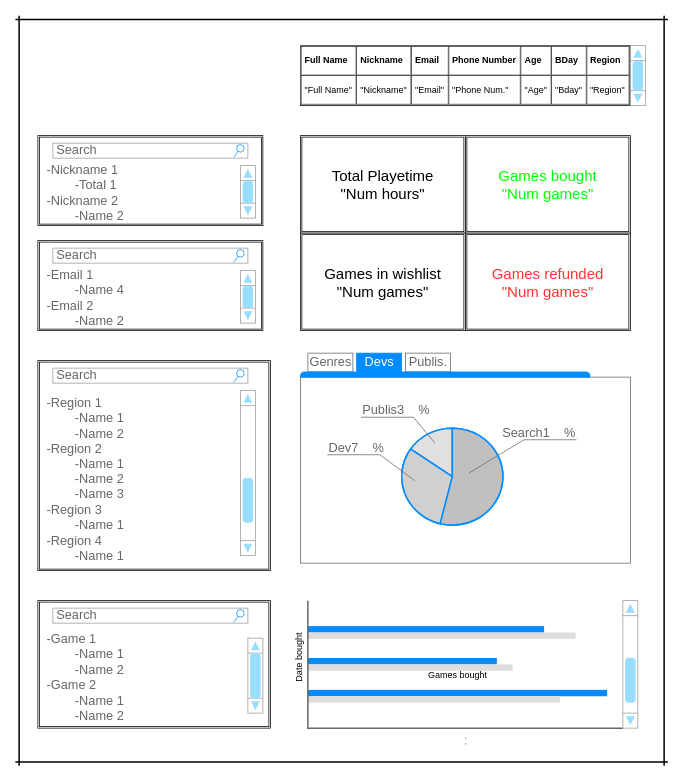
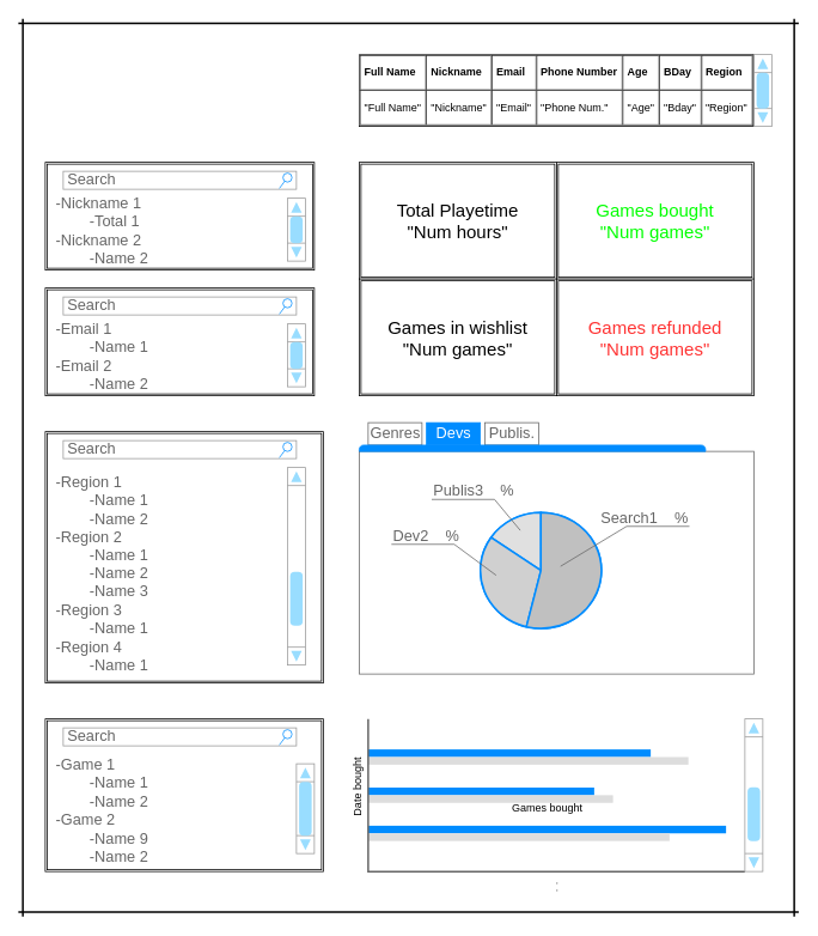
  <mxCell id="0" />
  <mxCell id="1" parent="0" />
  <mxCell id="2" value="" style="strokeWidth=1;shadow=0;dashed=0;align=center;html=1;shape=mxgraph.mockup.containers.marginRect2;rectMarginTop=32;strokeColor=#666666;gradientColor=none;" parent="1" vertex="1"><mxGeometry x="400" y="470" width="440" height="280" as="geometry" /></mxCell>
  <mxCell id="3" value="Genres" style="strokeColor=inherit;fillColor=inherit;gradientColor=inherit;strokeWidth=1;shadow=0;dashed=0;align=center;html=1;shape=mxgraph.mockup.containers.rrect;rSize=0;fontSize=17;fontColor=#666666;gradientColor=none;" parent="2" vertex="1"><mxGeometry width="60" height="25" relative="1" as="geometry"><mxPoint x="10" as="offset" /></mxGeometry></mxCell>
  <mxCell id="4" value="Devs" style="strokeWidth=1;shadow=0;dashed=0;align=center;html=1;shape=mxgraph.mockup.containers.rrect;rSize=0;fontSize=17;fontColor=#ffffff;strokeColor=#008cff;fillColor=#008cff;" parent="2" vertex="1"><mxGeometry width="60" height="25" relative="1" as="geometry"><mxPoint x="75" as="offset" /></mxGeometry></mxCell>
  <mxCell id="5" value="Publis." style="strokeColor=inherit;fillColor=inherit;gradientColor=inherit;strokeWidth=1;shadow=0;dashed=0;align=center;html=1;shape=mxgraph.mockup.containers.rrect;rSize=0;fontSize=17;fontColor=#666666;gradientColor=none;sketch=0;" parent="2" vertex="1"><mxGeometry width="60" height="25" relative="1" as="geometry"><mxPoint x="140" as="offset" /></mxGeometry></mxCell>
  <mxCell id="6" value="" style="strokeWidth=1;shadow=0;dashed=0;align=center;html=1;shape=mxgraph.mockup.containers.topButton;rSize=5;strokeColor=#008cff;fillColor=#008cff;gradientColor=none;resizeWidth=1;movable=0;deletable=1;" parent="2" vertex="1"><mxGeometry width="386.122" height="7" relative="1" as="geometry"><mxPoint y="25" as="offset" /></mxGeometry></mxCell>
  <mxCell id="7" value="" style="verticalLabelPosition=bottom;shadow=0;dashed=0;align=center;html=1;verticalAlign=top;strokeWidth=1;shape=mxgraph.mockup.graphics.pieChart;strokeColor=#008cff;parts=10,20,35;partColors=#e0e0e0,#d0d0d0,#c0c0c0,#b0b0b0,#a0a0a0;strokeWidth=2;" parent="2" vertex="1"><mxGeometry x="135.14" y="100" width="134.86" height="129.23" as="geometry" /></mxCell>
- <mxCell id="8" value="Dev7&amp;nbsp; &amp;nbsp; %" style="strokeWidth=1;shadow=0;dashed=0;align=center;html=1;shape=mxgraph.mockup.text.callout;linkText=;textSize=17;textColor=#666666;callDir=NW;callStyle=line;fontSize=17;fontColor=#666666;align=left;verticalAlign=top;strokeColor=#666666;sketch=0;fillColor=#FFFFFF;" parent="2" vertex="1"><mxGeometry x="35.918" y="110" width="116.735" height="60" as="geometry" /></mxCell>
+ <mxCell id="8" value="Dev2&amp;nbsp; &amp;nbsp; %" style="strokeWidth=1;shadow=0;dashed=0;align=center;html=1;shape=mxgraph.mockup.text.callout;linkText=;textSize=17;textColor=#666666;callDir=NW;callStyle=line;fontSize=17;fontColor=#666666;align=left;verticalAlign=top;strokeColor=#666666;sketch=0;fillColor=#FFFFFF;" parent="2" vertex="1"><mxGeometry x="35.918" y="110" width="116.735" height="60" as="geometry" /></mxCell>
  <mxCell id="9" value="Search1&amp;nbsp; &amp;nbsp; %" style="strokeWidth=1;shadow=0;dashed=0;align=center;html=1;shape=mxgraph.mockup.text.callout;linkText=;textSize=17;textColor=#666666;callDir=NE;callStyle=line;fontSize=17;fontColor=#666666;align=right;verticalAlign=top;strokeColor=#666666;sketch=0;fillColor=#FFFFFF;" parent="2" vertex="1"><mxGeometry x="224.49" y="90" width="143.673" height="70" as="geometry" /></mxCell>
  <mxCell id="10" value="Publis3&amp;nbsp; &amp;nbsp; %" style="strokeWidth=1;shadow=0;dashed=0;align=center;html=1;shape=mxgraph.mockup.text.callout;linkText=;textSize=17;textColor=#666666;callDir=NW;callStyle=line;fontSize=17;fontColor=#666666;align=left;verticalAlign=top;strokeColor=#666666;sketch=0;fillColor=#FFFFFF;" parent="2" vertex="1"><mxGeometry x="80.816" y="60" width="98.776" height="60" as="geometry" /></mxCell>
  <mxCell id="11" value="&lt;hr&gt;&lt;hr&gt;" style="verticalLabelPosition=bottom;shadow=0;dashed=0;align=center;html=1;verticalAlign=top;strokeWidth=1;shape=mxgraph.mockup.graphics.barChart;strokeColor=none;strokeColor2=none;strokeColor3=#666666;fillColor2=#008cff;fillColor3=#dddddd;" parent="1" vertex="1"><mxGeometry x="410" y="800" width="420" height="170" as="geometry" /></mxCell>
  <mxCell id="12" value="" style="verticalLabelPosition=bottom;shadow=0;dashed=0;align=center;html=1;verticalAlign=top;strokeWidth=1;shape=mxgraph.mockup.navigation.scrollBar;strokeColor=#999999;barPos=20;fillColor2=#99ddff;strokeColor2=none;direction=north;" parent="1" vertex="1"><mxGeometry x="830" y="800" width="20" height="170" as="geometry" /></mxCell>
  <mxCell id="13" value="&lt;table cellpadding=&quot;4&quot; cellspacing=&quot;0&quot; border=&quot;1&quot; style=&quot;font-size: 1em ; width: 100% ; height: 100%&quot;&gt;&lt;tbody&gt;&lt;tr&gt;&lt;th&gt;Full Name&lt;/th&gt;&lt;td&gt;&lt;b&gt;Nickname&lt;/b&gt;&lt;/td&gt;&lt;td&gt;&lt;b&gt;Email&lt;/b&gt;&lt;/td&gt;&lt;td&gt;&lt;b&gt;Phone Number&lt;/b&gt;&lt;/td&gt;&lt;td&gt;&lt;b&gt;Age&lt;/b&gt;&lt;/td&gt;&lt;td&gt;&lt;b&gt;BDay&lt;/b&gt;&lt;/td&gt;&lt;th&gt;Region&lt;/th&gt;&lt;/tr&gt;&lt;tr&gt;&lt;td&gt;&quot;Full Name&quot;&lt;/td&gt;&lt;td&gt;&quot;Nickname&quot;&lt;/td&gt;&lt;td&gt;&quot;Email&quot;&lt;/td&gt;&lt;td&gt;&quot;Phone Num.&quot;&lt;/td&gt;&lt;td&gt;&quot;Age&quot;&lt;/td&gt;&lt;td&gt;&quot;Bday&quot;&lt;/td&gt;&lt;td&gt;&quot;Region&quot;&lt;/td&gt;&lt;/tr&gt;&lt;/tbody&gt;&lt;/table&gt; " style="verticalAlign=top;align=left;overflow=fill;fontSize=12;fontFamily=Helvetica;html=1" parent="1" vertex="1"><mxGeometry x="400" y="60" width="440" height="80" as="geometry" /></mxCell>
  <mxCell id="14" value="&lt;font style=&quot;font-size: 20px&quot;&gt;Total Playetime&lt;br&gt;&quot;Num hours&quot;&lt;br&gt;&lt;/font&gt;" style="shape=ext;double=1;rounded=0;whiteSpace=wrap;html=1;" parent="1" vertex="1"><mxGeometry x="400" y="180" width="220" height="130" as="geometry" /></mxCell>
  <mxCell id="15" value="&lt;span style=&quot;font-size: 20px&quot;&gt;Games in wishlist&lt;/span&gt;&lt;br style=&quot;font-size: 20px&quot;&gt;&lt;span style=&quot;font-size: 20px&quot;&gt;&quot;Num games&quot;&lt;/span&gt;" style="shape=ext;double=1;rounded=0;whiteSpace=wrap;html=1;" parent="1" vertex="1"><mxGeometry x="400" width="220" height="130" as="geometry" y="310" /></mxCell>
  <mxCell id="16" value="&lt;font color=&quot;#00ff00&quot;&gt;&lt;span style=&quot;font-size: 20px&quot;&gt;Games bought&lt;/span&gt;&lt;br style=&quot;font-size: 20px&quot;&gt;&lt;span style=&quot;font-size: 20px&quot;&gt;&quot;Num games&quot;&lt;/span&gt;&lt;/font&gt;" style="shape=ext;double=1;rounded=0;whiteSpace=wrap;html=1;" parent="1" vertex="1"><mxGeometry x="620" y="180" width="220" height="130" as="geometry" /></mxCell>
  <mxCell id="17" value="&lt;font color=&quot;#ff3333&quot;&gt;&lt;span style=&quot;font-size: 20px&quot;&gt;Games refunded&lt;/span&gt;&lt;br style=&quot;font-size: 20px&quot;&gt;&lt;span style=&quot;font-size: 20px&quot;&gt;&quot;Num games&quot;&lt;/span&gt;&lt;/font&gt;" style="shape=ext;double=1;rounded=0;whiteSpace=wrap;html=1;" parent="1" vertex="1"><mxGeometry x="620" width="220" height="130" as="geometry" y="310" /></mxCell>
  <mxCell id="18" value="" style="shape=ext;double=1;rounded=0;whiteSpace=wrap;html=1;shadow=0;sketch=0;fillColor=#FFFFFF;" parent="1" vertex="1"><mxGeometry x="50" y="180" width="300" height="120" as="geometry" /></mxCell>
  <mxCell id="19" value="-Nickname 1&lt;br&gt;&lt;span style=&quot;white-space: pre&quot;&gt;&#09;&lt;/span&gt;-Total 1&lt;br&gt;-Nickname 2&lt;br&gt;&lt;span style=&quot;white-space: pre&quot;&gt;&#09;&lt;/span&gt;-Name 2" style="strokeWidth=1;shadow=0;dashed=0;align=center;html=1;shape=mxgraph.mockup.text.bulletedList;textColor=#666666;mainText=,,,,;textSize=17;bulletStyle=none;strokeColor=none;fillColor=none;align=left;verticalAlign=top;fontSize=17;fontColor=#666666;sketch=0;" parent="1" vertex="1"><mxGeometry x="60" y="210" width="280" height="80" as="geometry" /></mxCell>
  <mxCell id="20" value="" style="shape=ext;double=1;rounded=0;whiteSpace=wrap;html=1;shadow=0;sketch=0;fillColor=#FFFFFF;" parent="1" vertex="1"><mxGeometry x="50" y="320" width="300" height="120" as="geometry" /></mxCell>
- <mxCell id="21" value="-Email 1&lt;br&gt;&lt;span style=&quot;white-space: pre&quot;&gt;&#09;&lt;/span&gt;-Name 4&lt;br&gt;-Email 2&lt;br&gt;&lt;span style=&quot;white-space: pre&quot;&gt;&#09;&lt;/span&gt;-Name 2" style="strokeWidth=1;shadow=0;dashed=0;align=center;html=1;shape=mxgraph.mockup.text.bulletedList;textColor=#666666;mainText=,,,,;textSize=17;bulletStyle=none;strokeColor=none;fillColor=none;align=left;verticalAlign=top;fontSize=17;fontColor=#666666;sketch=0;" parent="1" vertex="1"><mxGeometry x="60" y="350" width="280" height="80" as="geometry" /></mxCell>
+ <mxCell id="21" value="-Email 1&lt;br&gt;&lt;span style=&quot;white-space: pre&quot;&gt;&#09;&lt;/span&gt;-Name 1&lt;br&gt;-Email 2&lt;br&gt;&lt;span style=&quot;white-space: pre&quot;&gt;&#09;&lt;/span&gt;-Name 2" style="strokeWidth=1;shadow=0;dashed=0;align=center;html=1;shape=mxgraph.mockup.text.bulletedList;textColor=#666666;mainText=,,,,;textSize=17;bulletStyle=none;strokeColor=none;fillColor=none;align=left;verticalAlign=top;fontSize=17;fontColor=#666666;sketch=0;" parent="1" vertex="1"><mxGeometry x="60" y="350" width="280" height="80" as="geometry" /></mxCell>
  <mxCell id="22" value="" style="shape=ext;double=1;rounded=0;whiteSpace=wrap;html=1;shadow=0;sketch=0;fillColor=#FFFFFF;" parent="1" vertex="1"><mxGeometry x="50" y="480" width="310" height="280" as="geometry" /></mxCell>
  <mxCell id="23" value="Search" style="strokeWidth=1;shadow=0;dashed=0;align=center;html=1;shape=mxgraph.mockup.forms.searchBox;strokeColor=#999999;mainText=;strokeColor2=#008cff;fontColor=#666666;fontSize=17;align=left;spacingLeft=3;" parent="1" vertex="1"><mxGeometry x="70" y="190" width="260" height="20" as="geometry" /></mxCell>
  <mxCell id="24" value="Search" style="strokeWidth=1;shadow=0;dashed=0;align=center;html=1;shape=mxgraph.mockup.forms.searchBox;strokeColor=#999999;mainText=;strokeColor2=#008cff;fontColor=#666666;fontSize=17;align=left;spacingLeft=3;" parent="1" vertex="1"><mxGeometry x="70" y="330" width="260" height="20" as="geometry" /></mxCell>
  <mxCell id="25" value="Search" style="strokeWidth=1;shadow=0;dashed=0;align=center;html=1;shape=mxgraph.mockup.forms.searchBox;strokeColor=#999999;mainText=;strokeColor2=#008cff;fontColor=#666666;fontSize=17;align=left;spacingLeft=3;" parent="1" vertex="1"><mxGeometry x="70" y="490" width="260" height="20" as="geometry" /></mxCell>
  <mxCell id="26" value="" style="shape=ext;double=1;rounded=0;whiteSpace=wrap;html=1;shadow=0;sketch=0;fillColor=#FFFFFF;" parent="1" vertex="1"><mxGeometry x="50" y="800" width="310" height="170" as="geometry" /></mxCell>
  <mxCell id="27" value="Search" style="strokeWidth=1;shadow=0;dashed=0;align=center;html=1;shape=mxgraph.mockup.forms.searchBox;strokeColor=#999999;mainText=;strokeColor2=#008cff;fontColor=#666666;fontSize=17;align=left;spacingLeft=3;" parent="1" vertex="1"><mxGeometry x="70" y="810" width="260" height="20" as="geometry" /></mxCell>
  <mxCell id="28" value="-Region 1&lt;br&gt;&lt;span style=&quot;white-space: pre&quot;&gt;&#09;&lt;/span&gt;-Name 1&lt;br&gt;&lt;span style=&quot;white-space: pre&quot;&gt;&#09;&lt;/span&gt;-Name 2&lt;br&gt;-Region 2&lt;br&gt;&lt;span style=&quot;white-space: pre&quot;&gt;&lt;span style=&quot;white-space: pre&quot;&gt;&#09;&lt;/span&gt;-&lt;/span&gt;Name 1&lt;br&gt;&lt;span style=&quot;white-space: pre&quot;&gt;&#09;&lt;/span&gt;-Name 2&lt;br&gt;&lt;span style=&quot;white-space: pre&quot;&gt;&#09;&lt;/span&gt;-Name 3&lt;br&gt;-Region 3&lt;br&gt;&lt;span style=&quot;white-space: pre&quot;&gt;&#09;&lt;/span&gt;-Name 1&lt;br&gt;-Region 4&lt;br&gt;&lt;span style=&quot;white-space: pre&quot;&gt;&#09;&lt;/span&gt;-Name 1&lt;br&gt;&lt;span style=&quot;white-space: pre&quot;&gt;&#09;&lt;/span&gt;" style="strokeWidth=1;shadow=0;dashed=0;align=center;html=1;shape=mxgraph.mockup.text.bulletedList;textColor=#666666;mainText=,,,,;textSize=17;bulletStyle=none;strokeColor=none;fillColor=none;align=left;verticalAlign=top;fontSize=17;fontColor=#666666;sketch=0;" parent="1" vertex="1"><mxGeometry x="60" y="520" width="280" height="230" as="geometry" /></mxCell>
  <mxCell id="29" value="" style="verticalLabelPosition=bottom;shadow=0;dashed=0;align=center;html=1;verticalAlign=top;strokeWidth=1;shape=mxgraph.mockup.navigation.scrollBar;strokeColor=#999999;barPos=20;fillColor2=#99ddff;strokeColor2=none;direction=north;" parent="1" vertex="1"><mxGeometry x="320" y="520" width="20" height="220" as="geometry" /></mxCell>
- <mxCell id="30" value="-Game 1&lt;br&gt;&lt;span style=&quot;white-space: pre&quot;&gt;&#09;&lt;/span&gt;-Name 1&lt;br&gt;&lt;span style=&quot;white-space: pre&quot;&gt;&#09;&lt;/span&gt;-Name 2&lt;br&gt;-Game 2&lt;br&gt;&lt;span style=&quot;white-space: pre&quot;&gt;&#09;&lt;/span&gt;-Name 1&lt;br&gt;&lt;span style=&quot;white-space: pre&quot;&gt;&#09;&lt;/span&gt;-Name 2" style="strokeWidth=1;shadow=0;dashed=0;align=center;html=1;shape=mxgraph.mockup.text.bulletedList;textColor=#666666;mainText=,,,,;textSize=17;bulletStyle=none;strokeColor=none;fillColor=none;align=left;verticalAlign=top;fontSize=17;fontColor=#666666;sketch=0;" parent="1" vertex="1"><mxGeometry x="60" y="835" width="280" height="125" as="geometry" /></mxCell>
+ <mxCell id="30" value="-Game 1&lt;br&gt;&lt;span style=&quot;white-space: pre&quot;&gt;&#09;&lt;/span&gt;-Name 1&lt;br&gt;&lt;span style=&quot;white-space: pre&quot;&gt;&#09;&lt;/span&gt;-Name 2&lt;br&gt;-Game 2&lt;br&gt;&lt;span style=&quot;white-space: pre&quot;&gt;&#09;&lt;/span&gt;-Name 9&lt;br&gt;&lt;span style=&quot;white-space: pre&quot;&gt;&#09;&lt;/span&gt;-Name 2" style="strokeWidth=1;shadow=0;dashed=0;align=center;html=1;shape=mxgraph.mockup.text.bulletedList;textColor=#666666;mainText=,,,,;textSize=17;bulletStyle=none;strokeColor=none;fillColor=none;align=left;verticalAlign=top;fontSize=17;fontColor=#666666;sketch=0;" parent="1" vertex="1"><mxGeometry x="60" y="835" width="280" height="125" as="geometry" /></mxCell>
  <mxCell id="31" value="" style="verticalLabelPosition=bottom;shadow=0;dashed=0;align=center;html=1;verticalAlign=top;strokeWidth=1;shape=mxgraph.mockup.navigation.scrollBar;strokeColor=#999999;barPos=20;fillColor2=#99ddff;strokeColor2=none;direction=north;" parent="1" vertex="1"><mxGeometry x="330" y="850" width="20" height="100" as="geometry" /></mxCell>
  <mxCell id="32" value="" style="verticalLabelPosition=bottom;shadow=0;dashed=0;align=center;html=1;verticalAlign=top;strokeWidth=1;shape=mxgraph.mockup.navigation.scrollBar;strokeColor=#999999;barPos=20;fillColor2=#99ddff;strokeColor2=none;direction=north;" parent="1" vertex="1"><mxGeometry x="840" y="60" width="20" height="80" as="geometry" /></mxCell>
  <mxCell id="33" value="" style="verticalLabelPosition=bottom;shadow=0;dashed=0;align=center;html=1;verticalAlign=top;strokeWidth=1;shape=mxgraph.mockup.navigation.scrollBar;strokeColor=#999999;barPos=20;fillColor2=#99ddff;strokeColor2=none;direction=north;" parent="1" vertex="1"><mxGeometry x="320" y="360" width="20" height="70" as="geometry" /></mxCell>
  <mxCell id="34" value="" style="verticalLabelPosition=bottom;shadow=0;dashed=0;align=center;html=1;verticalAlign=top;strokeWidth=1;shape=mxgraph.mockup.navigation.scrollBar;strokeColor=#999999;barPos=20;fillColor2=#99ddff;strokeColor2=none;direction=north;" parent="1" vertex="1"><mxGeometry x="320" y="220" width="20" height="70" as="geometry" /></mxCell>
  <mxCell id="35" value="Games bought" style="text;html=1;strokeColor=none;fillColor=none;align=center;verticalAlign=middle;whiteSpace=wrap;rounded=0;shadow=0;sketch=0;" parent="1" vertex="1"><mxGeometry x="550" y="890" width="120" height="20" as="geometry" /></mxCell>
  <mxCell id="36" value="Date bought" style="strokeWidth=1;shadow=0;dashed=0;align=center;html=1;shape=mxgraph.mockup.text.textBox;align=left;fontSize=12;spacingLeft=4;spacingTop=-3;mainText=;sketch=0;fillColor=#FFFFFF;strokeColor=none;rotation=-90;" parent="1" vertex="1"><mxGeometry x="360" y="870" width="80" height="10" as="geometry" /></mxCell>
  <mxCell id="37" value="" style="line;strokeWidth=2;html=1;shadow=0;sketch=0;fontSize=12;fontColor=#000000;fillColor=#FFFFFF;" parent="1" vertex="1"><mxGeometry x="20" y="20" width="870" height="10" as="geometry" /></mxCell>
  <mxCell id="38" value="" style="line;strokeWidth=2;html=1;shadow=0;sketch=0;fontSize=12;fontColor=#000000;fillColor=#FFFFFF;" parent="1" vertex="1"><mxGeometry x="20" y="1010" width="870" height="10" as="geometry" /></mxCell>
  <mxCell id="39" value="" style="line;strokeWidth=2;direction=south;html=1;shadow=0;sketch=0;fontSize=12;fontColor=#000000;fillColor=#FFFFFF;" parent="1" vertex="1"><mxGeometry x="880" y="20" width="10" height="1000" as="geometry" /></mxCell>
  <mxCell id="40" value="" style="line;strokeWidth=2;direction=south;html=1;shadow=0;sketch=0;fontSize=12;fontColor=#000000;fillColor=#FFFFFF;" parent="1" vertex="1"><mxGeometry x="20" y="20" width="10" height="1000" as="geometry" /></mxCell>
